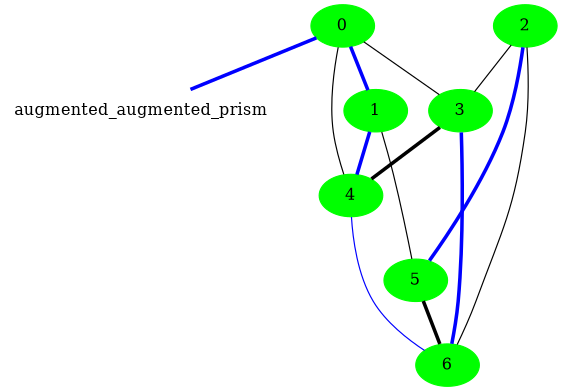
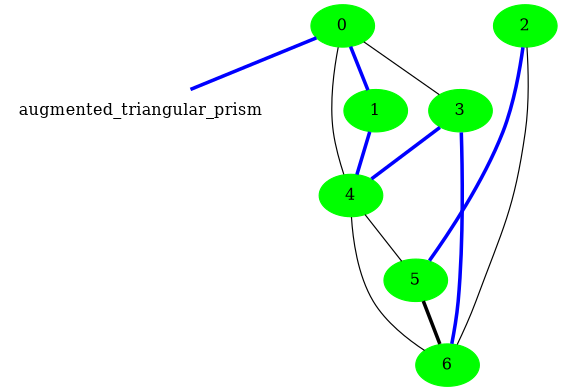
  strict graph {
    node [color=green style=filled]
    edge [edgesep=10 penwidth=3]
-   augmented_triangular_prism [shape=plaintext label=augmented_augmented_prism color="" style=""]
+   augmented_triangular_prism [shape=plaintext color="" style=""]
    0
    1
    3
    4
    5
    2
    6
    0 -- augmented_triangular_prism [color=blue]
    0 -- 1 [color=blue]
    0 -- 3 [penwidth=""]
    0 -- 4 [penwidth=""]
    1 -- 4 [color=blue]
-   1 -- 5 [penwidth=""]
-   3 -- 4 [color=black]
+   4 -- 5 [penwidth=""]
+   3 -- 4 [color=blue]
    3 -- 6 [color=blue]
-   4 -- 6 [color=blue penwidth=""]
+   4 -- 6 [penwidth=""]
    5 -- 6 [color=black]
-   2 -- 3 [penwidth=""]
    2 -- 5 [color=blue]
    2 -- 6 [penwidth=""]
  }
